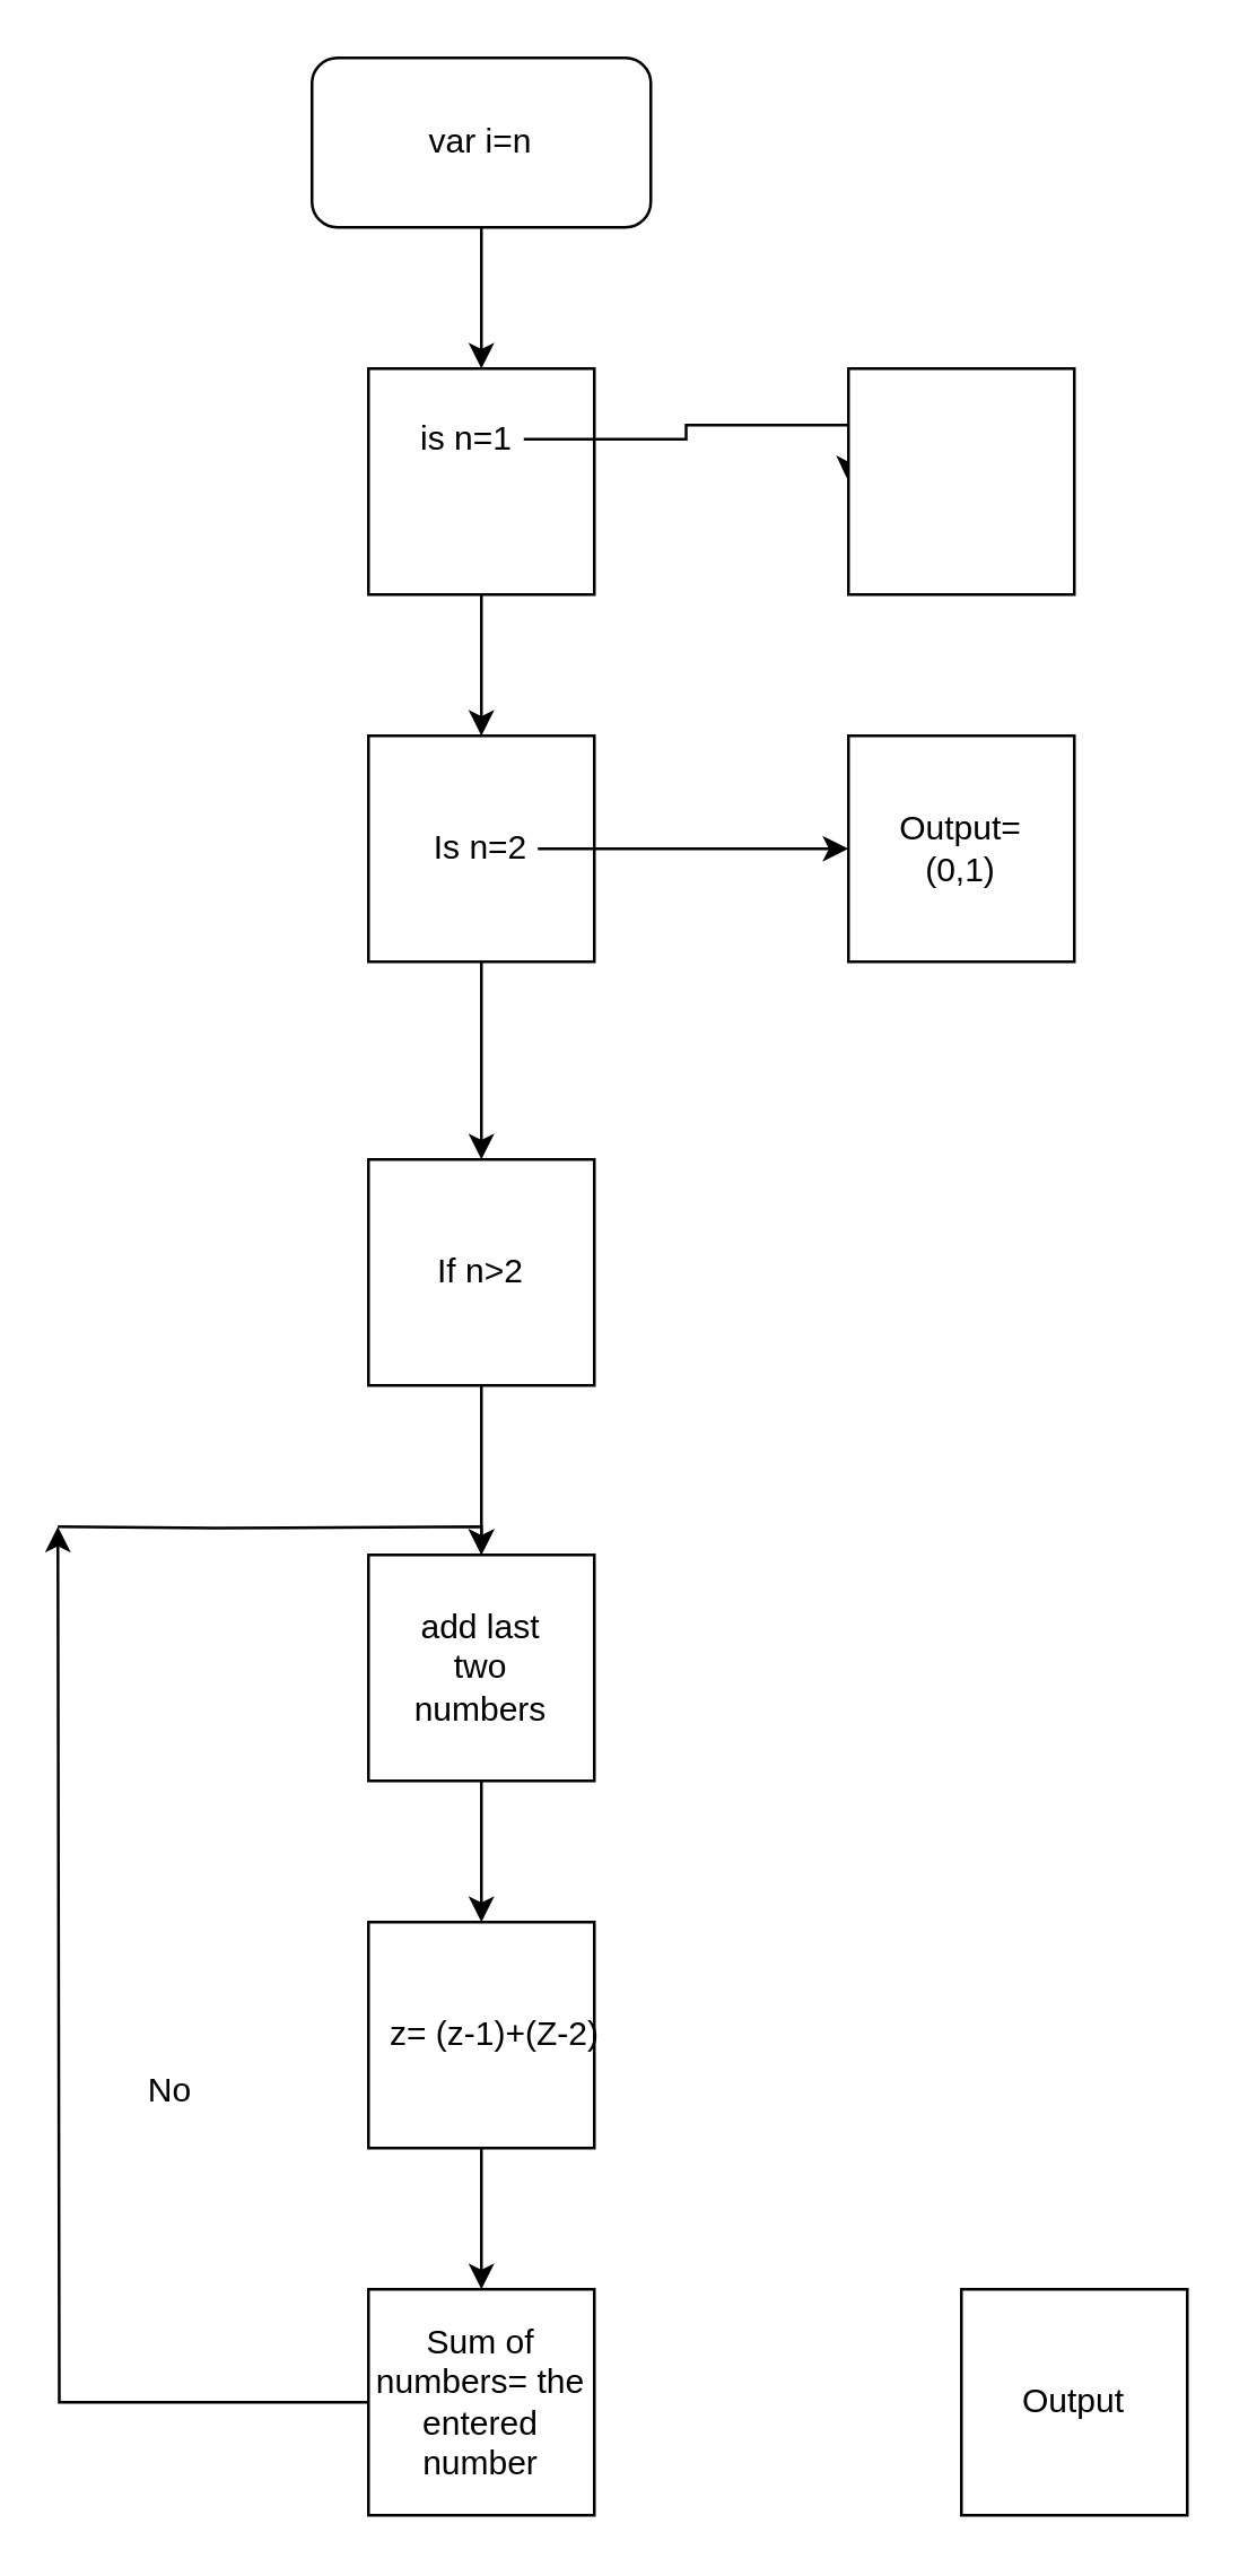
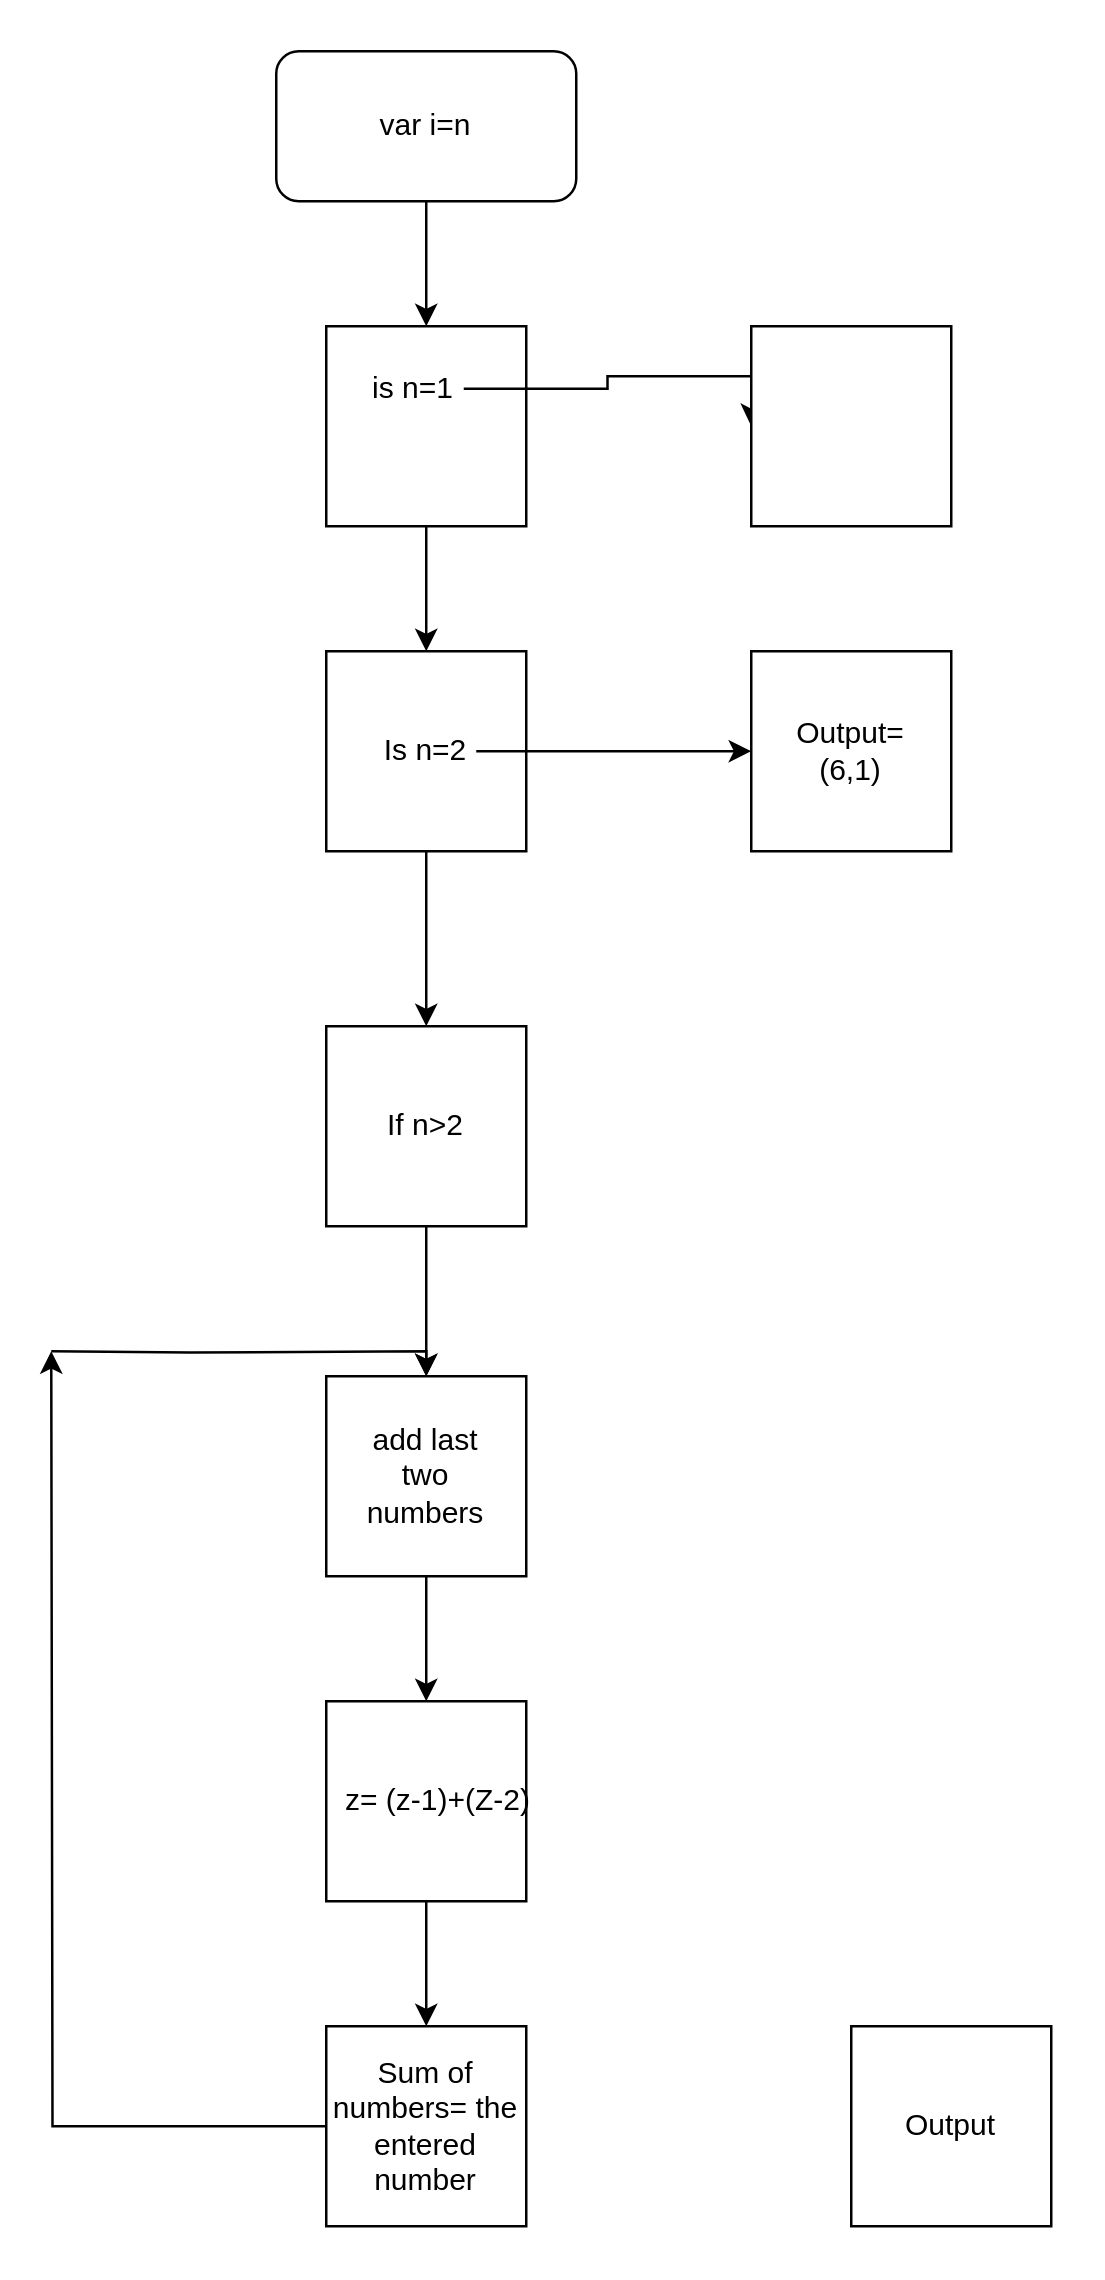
  <mxCell id="0" />
  <mxCell id="1" parent="0" />
  <mxCell id="2" style="edgeStyle=orthogonalEdgeStyle;rounded=0;orthogonalLoop=1;jettySize=auto;html=1;exitX=0.5;exitY=1;exitDx=0;exitDy=0;entryX=0.5;entryY=0;entryDx=0;entryDy=0;" parent="1" source="3" target="5" edge="1"><mxGeometry relative="1" as="geometry" /></mxCell>
  <mxCell id="3" value="" style="rounded=1;whiteSpace=wrap;html=1;" parent="1" vertex="1"><mxGeometry x="110" y="20" width="120" height="60" as="geometry" /></mxCell>
  <mxCell id="4" style="edgeStyle=orthogonalEdgeStyle;rounded=0;orthogonalLoop=1;jettySize=auto;html=1;exitX=0.5;exitY=1;exitDx=0;exitDy=0;entryX=0.5;entryY=0;entryDx=0;entryDy=0;" parent="1" source="5" target="7" edge="1"><mxGeometry relative="1" as="geometry" /></mxCell>
  <mxCell id="5" value="" style="whiteSpace=wrap;html=1;aspect=fixed;" parent="1" vertex="1"><mxGeometry x="130" y="130" width="80" height="80" as="geometry" /></mxCell>
  <mxCell id="6" style="edgeStyle=orthogonalEdgeStyle;rounded=0;orthogonalLoop=1;jettySize=auto;html=1;exitX=0.5;exitY=1;exitDx=0;exitDy=0;entryX=0.5;entryY=0;entryDx=0;entryDy=0;" parent="1" source="7" target="17" edge="1"><mxGeometry relative="1" as="geometry" /></mxCell>
  <mxCell id="7" value="" style="whiteSpace=wrap;html=1;aspect=fixed;" parent="1" vertex="1"><mxGeometry x="130" y="260" width="80" height="80" as="geometry" /></mxCell>
  <mxCell id="8" style="edgeStyle=orthogonalEdgeStyle;rounded=0;orthogonalLoop=1;jettySize=auto;html=1;" parent="1" source="9" edge="1"><mxGeometry relative="1" as="geometry"><mxPoint x="300" y="300" as="targetPoint" /></mxGeometry></mxCell>
  <mxCell id="9" value="Is n=2" style="text;html=1;strokeColor=none;fillColor=none;align=center;verticalAlign=middle;whiteSpace=wrap;rounded=0;" parent="1" vertex="1"><mxGeometry x="150" y="290" width="40" height="20" as="geometry" /></mxCell>
  <mxCell id="10" value="var i=n" style="text;html=1;strokeColor=none;fillColor=none;align=center;verticalAlign=middle;whiteSpace=wrap;rounded=0;" parent="1" vertex="1"><mxGeometry x="150" y="40" width="40" height="20" as="geometry" /></mxCell>
  <mxCell id="11" style="edgeStyle=orthogonalEdgeStyle;rounded=0;orthogonalLoop=1;jettySize=auto;html=1;" parent="1" source="12" edge="1"><mxGeometry relative="1" as="geometry"><mxPoint x="300" y="170" as="targetPoint" /></mxGeometry></mxCell>
  <mxCell id="12" value="is n=1" style="text;html=1;strokeColor=none;fillColor=none;align=center;verticalAlign=middle;whiteSpace=wrap;rounded=0;" parent="1" vertex="1"><mxGeometry x="145" y="145" width="40" height="20" as="geometry" /></mxCell>
  <mxCell id="13" value="" style="whiteSpace=wrap;html=1;aspect=fixed;" parent="1" vertex="1"><mxGeometry x="300" y="130" width="80" height="80" as="geometry" /></mxCell>
  <mxCell id="14" value="" style="whiteSpace=wrap;html=1;aspect=fixed;" parent="1" vertex="1"><mxGeometry x="300" y="260" width="80" height="80" as="geometry" /></mxCell>
- <mxCell id="15" value="Output=(0,1)" style="text;html=1;strokeColor=none;fillColor=none;align=center;verticalAlign=middle;whiteSpace=wrap;rounded=0;" parent="1" vertex="1"><mxGeometry x="320" y="290" width="40" height="20" as="geometry" /></mxCell>
+ <mxCell id="15" value="Output=(6,1)" style="text;html=1;strokeColor=none;fillColor=none;align=center;verticalAlign=middle;whiteSpace=wrap;rounded=0;" parent="1" vertex="1"><mxGeometry x="320" y="290" width="40" height="20" as="geometry" /></mxCell>
  <mxCell id="16" style="edgeStyle=orthogonalEdgeStyle;rounded=0;orthogonalLoop=1;jettySize=auto;html=1;" parent="1" source="17" target="20" edge="1"><mxGeometry relative="1" as="geometry"><Array as="points"><mxPoint x="170" y="520" /><mxPoint x="170" y="520" /></Array></mxGeometry></mxCell>
  <mxCell id="17" value="" style="whiteSpace=wrap;html=1;aspect=fixed;" parent="1" vertex="1"><mxGeometry x="130" y="410" width="80" height="80" as="geometry" /></mxCell>
  <mxCell id="18" value="If n&amp;gt;2" style="text;html=1;strokeColor=none;fillColor=none;align=center;verticalAlign=middle;whiteSpace=wrap;rounded=0;" parent="1" vertex="1"><mxGeometry x="150" y="440" width="40" height="20" as="geometry" /></mxCell>
  <mxCell id="19" style="edgeStyle=orthogonalEdgeStyle;rounded=0;orthogonalLoop=1;jettySize=auto;html=1;exitX=0.5;exitY=1;exitDx=0;exitDy=0;entryX=0.5;entryY=0;entryDx=0;entryDy=0;" parent="1" source="20" target="23" edge="1"><mxGeometry relative="1" as="geometry" /></mxCell>
  <mxCell id="20" value="" style="whiteSpace=wrap;html=1;aspect=fixed;" parent="1" vertex="1"><mxGeometry x="130" y="550" width="80" height="80" as="geometry" /></mxCell>
  <mxCell id="21" value="add last two numbers" style="text;html=1;strokeColor=none;fillColor=none;align=center;verticalAlign=middle;whiteSpace=wrap;rounded=0;" parent="1" vertex="1"><mxGeometry x="140" y="570" width="60" height="40" as="geometry" /></mxCell>
  <mxCell id="22" style="edgeStyle=orthogonalEdgeStyle;rounded=0;orthogonalLoop=1;jettySize=auto;html=1;exitX=0.5;exitY=1;exitDx=0;exitDy=0;entryX=0.5;entryY=0;entryDx=0;entryDy=0;" parent="1" source="23" target="25" edge="1"><mxGeometry relative="1" as="geometry" /></mxCell>
  <mxCell id="23" value="" style="whiteSpace=wrap;html=1;aspect=fixed;" parent="1" vertex="1"><mxGeometry x="130" y="680" width="80" height="80" as="geometry" /></mxCell>
  <mxCell id="24" value="z= (z-1)+(Z-2)" style="text;html=1;strokeColor=none;fillColor=none;align=center;verticalAlign=middle;whiteSpace=wrap;rounded=0;" parent="1" vertex="1"><mxGeometry x="135" y="690" width="80" height="60" as="geometry" /></mxCell>
  <mxCell id="25" value="" style="whiteSpace=wrap;html=1;aspect=fixed;" parent="1" vertex="1"><mxGeometry x="130" y="810" width="80" height="80" as="geometry" /></mxCell>
  <mxCell id="26" style="edgeStyle=orthogonalEdgeStyle;rounded=0;orthogonalLoop=1;jettySize=auto;html=1;exitX=0;exitY=0.5;exitDx=0;exitDy=0;" parent="1" source="27" edge="1"><mxGeometry relative="1" as="geometry"><mxPoint x="20" y="540" as="targetPoint" /></mxGeometry></mxCell>
  <mxCell id="27" value="Sum of numbers= the entered number" style="text;html=1;strokeColor=none;fillColor=none;align=center;verticalAlign=middle;whiteSpace=wrap;rounded=0;" parent="1" vertex="1"><mxGeometry x="130" y="820" width="80" height="60" as="geometry" /></mxCell>
  <mxCell id="28" value="" style="whiteSpace=wrap;html=1;aspect=fixed;" parent="1" vertex="1"><mxGeometry x="340" y="810" width="80" height="80" as="geometry" /></mxCell>
  <mxCell id="29" value="Output" style="text;html=1;strokeColor=none;fillColor=none;align=center;verticalAlign=middle;whiteSpace=wrap;rounded=0;" parent="1" vertex="1"><mxGeometry x="340" y="820" width="80" height="60" as="geometry" /></mxCell>
- <mxCell id="30" value="No" style="text;html=1;strokeColor=none;fillColor=none;align=center;verticalAlign=middle;whiteSpace=wrap;rounded=0;" parent="1" vertex="1"><mxGeometry x="20" y="710" width="80" height="60" as="geometry" /></mxCell>
  <mxCell id="31" value="" style="endArrow=classic;html=1;rounded=0;edgeStyle=orthogonalEdgeStyle;" parent="1" target="20" edge="1"><mxGeometry width="50" height="50" relative="1" as="geometry"><mxPoint x="20" y="540" as="sourcePoint" /><mxPoint x="70" y="490" as="targetPoint" /></mxGeometry></mxCell>
